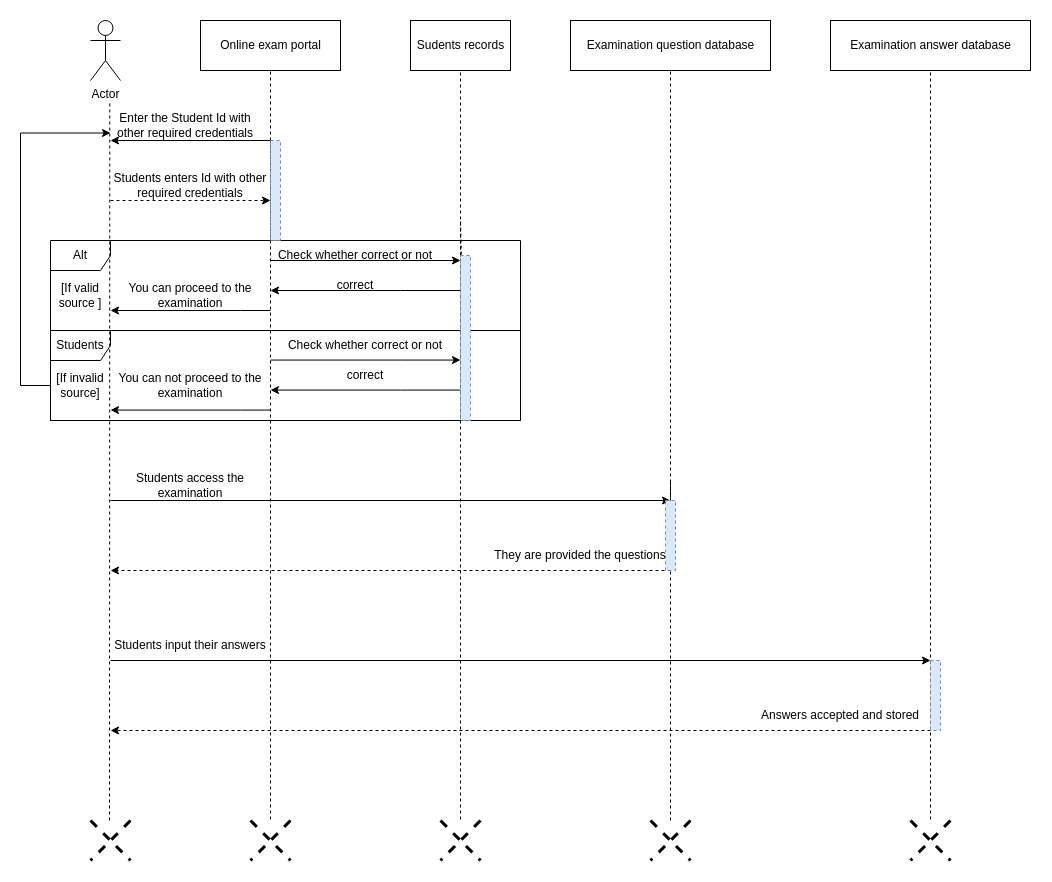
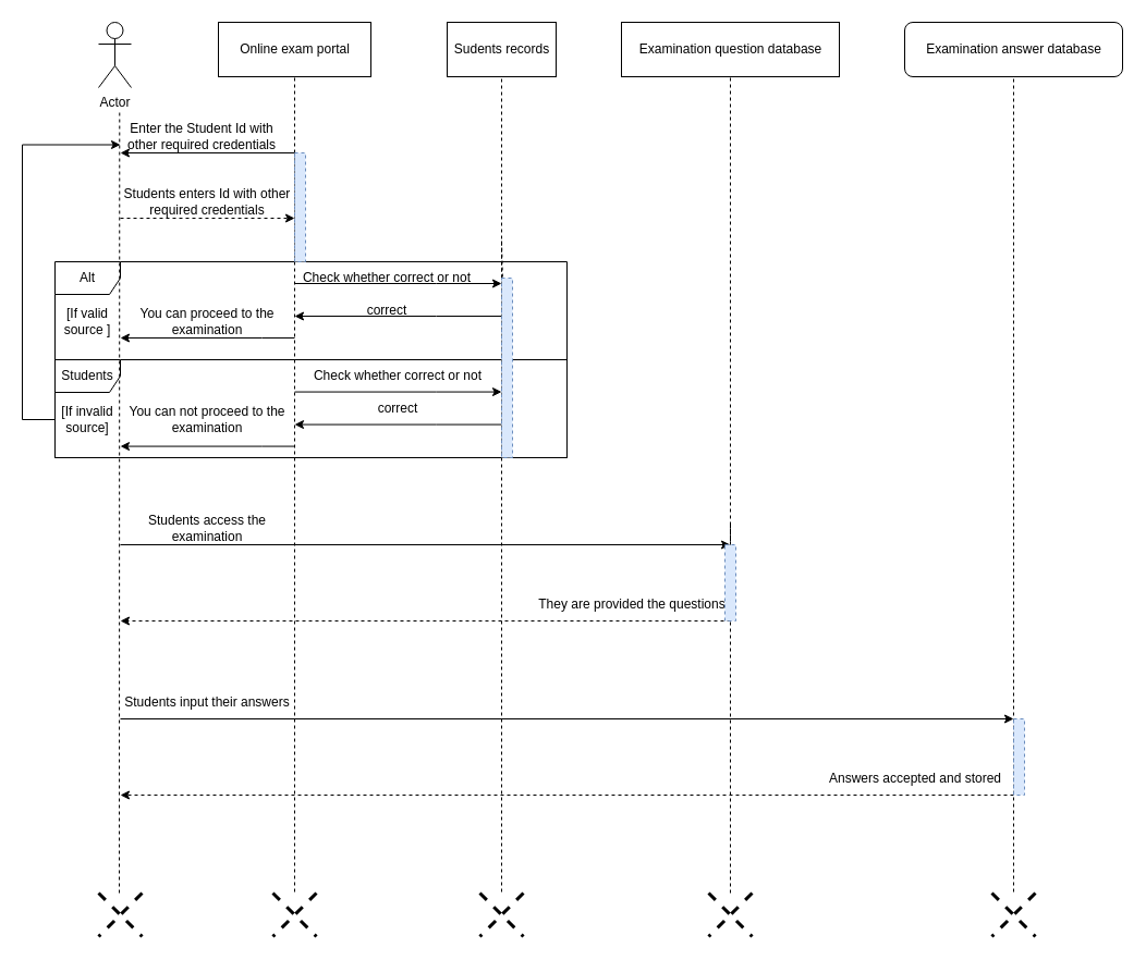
  <mxCell id="0" />
  <mxCell id="1" parent="0" />
  <mxCell id="2" value="Alt" style="shape=umlFrame;whiteSpace=wrap;html=1;movable=1;resizable=1;rotatable=1;deletable=1;editable=1;connectable=1;" parent="1" vertex="1"><mxGeometry y="240" width="470" height="180" as="geometry" x="50" /></mxCell>
  <mxCell id="3" value="Students" style="shape=umlFrame;whiteSpace=wrap;html=1;movable=1;resizable=1;rotatable=1;deletable=1;editable=1;connectable=1;" vertex="1" parent="1"><mxGeometry y="330" width="470" height="90" as="geometry" x="50" /></mxCell>
  <mxCell id="4" value="Actor" style="shape=umlActor;verticalLabelPosition=bottom;verticalAlign=top;html=1;" parent="1" vertex="1"><mxGeometry x="90" y="20" width="30" height="60" as="geometry" /></mxCell>
  <mxCell id="5" value="Online exam portal" style="html=1;" parent="1" vertex="1"><mxGeometry x="200" y="20" width="140" height="50" as="geometry" /></mxCell>
  <mxCell id="6" value="" style="endArrow=none;dashed=1;html=1;rounded=0;entryX=0.5;entryY=1;entryDx=0;entryDy=0;startArrow=none;" parent="1" source="47" target="5" edge="1"><mxGeometry width="50" height="50" relative="1" as="geometry"><mxPoint x="270" y="819" as="sourcePoint" /><mxPoint x="610" y="180" as="targetPoint" /><Array as="points" /></mxGeometry></mxCell>
  <mxCell id="7" value="Sudents records" style="html=1;" parent="1" vertex="1"><mxGeometry x="410" y="20" width="100" height="50" as="geometry" /></mxCell>
  <mxCell id="8" value="" style="endArrow=none;dashed=1;html=1;rounded=0;entryX=0.5;entryY=1;entryDx=0;entryDy=0;startArrow=none;" parent="1" source="49" target="7" edge="1"><mxGeometry width="50" height="50" relative="1" as="geometry"><mxPoint x="460" y="819" as="sourcePoint" /><mxPoint x="620" y="190" as="targetPoint" /><Array as="points" /></mxGeometry></mxCell>
  <mxCell id="9" value="Examination question database" style="html=1;" parent="1" vertex="1"><mxGeometry x="570" y="20" width="200" height="50" as="geometry" /></mxCell>
  <mxCell id="10" value="" style="endArrow=none;dashed=1;html=1;rounded=0;entryX=0.5;entryY=1;entryDx=0;entryDy=0;startArrow=none;" parent="1" source="51" target="9" edge="1"><mxGeometry width="50" height="50" relative="1" as="geometry"><mxPoint x="670" y="820" as="sourcePoint" /><mxPoint x="1010" y="180" as="targetPoint" /><Array as="points" /></mxGeometry></mxCell>
  <mxCell id="11" value="" style="endArrow=none;dashed=1;html=1;rounded=0;entryX=0.5;entryY=1;entryDx=0;entryDy=0;" parent="1" edge="1"><mxGeometry width="50" height="50" relative="1" as="geometry"><mxPoint x="109" y="820" as="sourcePoint" /><mxPoint x="109.29" y="100" as="targetPoint" /></mxGeometry></mxCell>
  <mxCell id="12" value="" style="endArrow=classic;html=1;rounded=0;" parent="1" edge="1"><mxGeometry width="50" height="50" relative="1" as="geometry"><mxPoint x="270" y="140" as="sourcePoint" /><mxPoint x="110" y="140" as="targetPoint" /></mxGeometry></mxCell>
  <mxCell id="13" value="" style="endArrow=classic;html=1;rounded=0;dashed=1;" parent="1" edge="1"><mxGeometry width="50" height="50" relative="1" as="geometry"><mxPoint x="110" y="200" as="sourcePoint" /><mxPoint x="270" y="200" as="targetPoint" /></mxGeometry></mxCell>
  <mxCell id="14" value="[If valid source ]" style="text;html=1;strokeColor=none;fillColor=none;align=center;verticalAlign=middle;whiteSpace=wrap;rounded=0;" parent="1" vertex="1"><mxGeometry y="280" width="60" height="30" as="geometry" x="50" /></mxCell>
  <mxCell id="15" style="edgeStyle=orthogonalEdgeStyle;rounded=0;orthogonalLoop=1;jettySize=auto;html=1;entryX=0;entryY=0.75;entryDx=0;entryDy=0;" edge="1" parent="1" source="16" target="23"><mxGeometry relative="1" as="geometry"><mxPoint x="0" y="140" as="targetPoint" /><Array as="points"><mxPoint x="20" y="385" /><mxPoint x="20" y="132" /></Array></mxGeometry></mxCell>
  <mxCell id="16" value="[If invalid source]" style="text;html=1;strokeColor=none;fillColor=none;align=center;verticalAlign=middle;whiteSpace=wrap;rounded=0;" parent="1" vertex="1"><mxGeometry y="370" width="60" height="30" as="geometry" x="50" /></mxCell>
  <mxCell id="17" value="" style="endArrow=classic;html=1;rounded=0;" parent="1" edge="1"><mxGeometry width="50" height="50" relative="1" as="geometry"><mxPoint x="270" y="260" as="sourcePoint" /><mxPoint x="460" y="260" as="targetPoint" /><Array as="points"><mxPoint x="400" y="260" /></Array></mxGeometry></mxCell>
  <mxCell id="18" value="" style="endArrow=classic;html=1;rounded=0;" parent="1" edge="1"><mxGeometry width="50" height="50" relative="1" as="geometry"><mxPoint x="460" y="290" as="sourcePoint" /><mxPoint x="270" y="290" as="targetPoint" /><Array as="points"><mxPoint x="400" y="290" /></Array></mxGeometry></mxCell>
  <mxCell id="19" value="" style="endArrow=classic;html=1;rounded=0;" parent="1" edge="1"><mxGeometry width="50" height="50" relative="1" as="geometry"><mxPoint x="270" y="310" as="sourcePoint" /><mxPoint x="110" y="310" as="targetPoint" /><Array as="points"><mxPoint x="240" y="310" /></Array></mxGeometry></mxCell>
  <mxCell id="20" value="" style="endArrow=classic;html=1;rounded=0;" parent="1" edge="1"><mxGeometry width="50" height="50" relative="1" as="geometry"><mxPoint x="270" y="359.57" as="sourcePoint" /><mxPoint x="460" y="359.57" as="targetPoint" /><Array as="points"><mxPoint x="400" y="359.57" /></Array></mxGeometry></mxCell>
  <mxCell id="21" value="" style="endArrow=classic;html=1;rounded=0;" parent="1" edge="1"><mxGeometry width="50" height="50" relative="1" as="geometry"><mxPoint x="460" y="389.57" as="sourcePoint" /><mxPoint x="270" y="389.57" as="targetPoint" /><Array as="points"><mxPoint x="400" y="389.57" /></Array></mxGeometry></mxCell>
  <mxCell id="22" value="" style="endArrow=classic;html=1;rounded=0;" parent="1" edge="1"><mxGeometry width="50" height="50" relative="1" as="geometry"><mxPoint x="270" y="409.57" as="sourcePoint" /><mxPoint x="110" y="409.57" as="targetPoint" /><Array as="points"><mxPoint x="240" y="409.57" /></Array></mxGeometry></mxCell>
  <mxCell id="23" value="Enter the Student Id with other required credentials" style="text;html=1;strokeColor=none;fillColor=none;align=center;verticalAlign=middle;whiteSpace=wrap;rounded=0;" parent="1" vertex="1"><mxGeometry x="110" y="110" width="150" height="30" as="geometry" /></mxCell>
  <mxCell id="24" value="Students enters Id with other required credentials" style="text;html=1;strokeColor=none;fillColor=none;align=center;verticalAlign=middle;whiteSpace=wrap;rounded=0;" parent="1" vertex="1"><mxGeometry x="110" y="170" width="160" height="30" as="geometry" /></mxCell>
  <mxCell id="25" value="Check whether correct or not" style="text;html=1;strokeColor=none;fillColor=none;align=center;verticalAlign=middle;whiteSpace=wrap;rounded=0;" parent="1" vertex="1"><mxGeometry x="260" y="240" width="190" height="30" as="geometry" /></mxCell>
  <mxCell id="26" value="correct" style="text;html=1;strokeColor=none;fillColor=none;align=center;verticalAlign=middle;whiteSpace=wrap;rounded=0;" parent="1" vertex="1"><mxGeometry x="260" y="270" width="190" height="30" as="geometry" /></mxCell>
  <mxCell id="27" value="You can proceed to the examination" style="text;html=1;strokeColor=none;fillColor=none;align=center;verticalAlign=middle;whiteSpace=wrap;rounded=0;" parent="1" vertex="1"><mxGeometry x="110" y="270" width="160" height="50" as="geometry" /></mxCell>
  <mxCell id="28" value="You can not proceed to the examination" style="text;html=1;strokeColor=none;fillColor=none;align=center;verticalAlign=middle;whiteSpace=wrap;rounded=0;" parent="1" vertex="1"><mxGeometry x="110" y="360" width="160" height="50" as="geometry" /></mxCell>
  <mxCell id="29" value="Check whether correct or not" style="text;html=1;strokeColor=none;fillColor=none;align=center;verticalAlign=middle;whiteSpace=wrap;rounded=0;" parent="1" vertex="1"><mxGeometry x="270" y="330" width="190" height="30" as="geometry" /></mxCell>
  <mxCell id="30" value="correct" style="text;html=1;strokeColor=none;fillColor=none;align=center;verticalAlign=middle;whiteSpace=wrap;rounded=0;" parent="1" vertex="1"><mxGeometry x="270" y="360" width="190" height="30" as="geometry" /></mxCell>
  <mxCell id="31" value="" style="endArrow=classic;html=1;rounded=0;" parent="1" edge="1"><mxGeometry width="50" height="50" relative="1" as="geometry"><mxPoint x="110" y="500" as="sourcePoint" /><mxPoint x="670" y="500" as="targetPoint" /></mxGeometry></mxCell>
  <mxCell id="32" value="Students access the examination" style="text;html=1;strokeColor=none;fillColor=none;align=center;verticalAlign=middle;whiteSpace=wrap;rounded=0;" parent="1" vertex="1"><mxGeometry x="110" y="470" width="160" height="30" as="geometry" /></mxCell>
  <mxCell id="33" value="" style="endArrow=classic;html=1;rounded=0;dashed=1;" parent="1" edge="1"><mxGeometry width="50" height="50" relative="1" as="geometry"><mxPoint x="670" y="570" as="sourcePoint" /><mxPoint x="110" y="570" as="targetPoint" /></mxGeometry></mxCell>
  <mxCell id="34" value="They are provided the questions" style="text;html=1;strokeColor=none;fillColor=none;align=center;verticalAlign=middle;whiteSpace=wrap;rounded=0;" parent="1" vertex="1"><mxGeometry x="490" y="540" width="180" height="30" as="geometry" /></mxCell>
  <mxCell id="35" value="" style="endArrow=classic;html=1;rounded=0;" parent="1" edge="1"><mxGeometry width="50" height="50" relative="1" as="geometry"><mxPoint x="110" y="660" as="sourcePoint" /><mxPoint x="930" y="660" as="targetPoint" /></mxGeometry></mxCell>
  <mxCell id="36" value="Students input their answers" style="text;html=1;strokeColor=none;fillColor=none;align=center;verticalAlign=middle;whiteSpace=wrap;rounded=0;" parent="1" vertex="1"><mxGeometry x="110" y="630" width="160" height="30" as="geometry" /></mxCell>
  <mxCell id="37" value="" style="endArrow=classic;html=1;rounded=0;dashed=1;" parent="1" edge="1"><mxGeometry width="50" height="50" relative="1" as="geometry"><mxPoint x="930" y="730" as="sourcePoint" /><mxPoint x="110" y="730" as="targetPoint" /></mxGeometry></mxCell>
  <mxCell id="38" value="Answers accepted and stored" style="text;html=1;strokeColor=none;fillColor=none;align=center;verticalAlign=middle;whiteSpace=wrap;rounded=0;" parent="1" vertex="1"><mxGeometry x="750" y="700" width="180" height="30" as="geometry" /></mxCell>
- <mxCell id="39" value="Examination answer database" style="html=1;" parent="1" vertex="1"><mxGeometry x="830" y="20" width="200" height="50" as="geometry" /></mxCell>
+ <mxCell id="39" value="Examination answer database" style="html=1;rounded=1;" parent="1" vertex="1"><mxGeometry x="830" y="20" width="200" height="50" as="geometry" /></mxCell>
  <mxCell id="40" value="" style="endArrow=none;dashed=1;html=1;rounded=0;entryX=0.5;entryY=1;entryDx=0;entryDy=0;" parent="1" target="39" edge="1"><mxGeometry width="50" height="50" relative="1" as="geometry"><mxPoint x="930" y="819" as="sourcePoint" /><mxPoint x="1270" y="180" as="targetPoint" /><Array as="points"><mxPoint x="930" y="480" /></Array></mxGeometry></mxCell>
  <mxCell id="41" value="" style="shape=umlDestroy;whiteSpace=wrap;html=1;strokeWidth=3;dashed=1;strokeColor=default;" parent="1" vertex="1"><mxGeometry x="90" y="820" width="40" height="40" as="geometry" /></mxCell>
  <mxCell id="42" value="" style="shape=umlDestroy;whiteSpace=wrap;html=1;strokeWidth=3;dashed=1;strokeColor=default;" parent="1" vertex="1"><mxGeometry x="250" y="820" width="40" height="40" as="geometry" /></mxCell>
  <mxCell id="43" value="" style="shape=umlDestroy;whiteSpace=wrap;html=1;strokeWidth=3;dashed=1;strokeColor=default;" parent="1" vertex="1"><mxGeometry x="440" y="820" width="40" height="40" as="geometry" /></mxCell>
  <mxCell id="44" value="" style="shape=umlDestroy;whiteSpace=wrap;html=1;strokeWidth=3;dashed=1;strokeColor=default;" parent="1" vertex="1"><mxGeometry x="650" y="820" width="40" height="40" as="geometry" /></mxCell>
  <mxCell id="45" value="" style="shape=umlDestroy;whiteSpace=wrap;html=1;strokeWidth=3;dashed=1;strokeColor=default;" parent="1" vertex="1"><mxGeometry x="910" y="820" width="40" height="40" as="geometry" /></mxCell>
  <mxCell id="46" value="" style="endArrow=none;dashed=1;html=1;rounded=0;entryX=0.5;entryY=1;entryDx=0;entryDy=0;" parent="1" target="47" edge="1"><mxGeometry width="50" height="50" relative="1" as="geometry"><mxPoint x="270" y="819" as="sourcePoint" /><mxPoint x="270" y="70" as="targetPoint" /><Array as="points"><mxPoint x="270" y="140" /></Array></mxGeometry></mxCell>
  <mxCell id="47" value="" style="html=1;points=[];perimeter=orthogonalPerimeter;dashed=1;strokeColor=#6c8ebf;fillColor=#dae8fc;" parent="1" vertex="1"><mxGeometry x="270" y="140" width="10" height="100" as="geometry" /></mxCell>
  <mxCell id="48" value="" style="endArrow=none;dashed=1;html=1;rounded=0;entryX=0.5;entryY=1;entryDx=0;entryDy=0;" parent="1" target="49" edge="1"><mxGeometry width="50" height="50" relative="1" as="geometry"><mxPoint x="460" y="819" as="sourcePoint" /><mxPoint x="460" y="70" as="targetPoint" /><Array as="points"><mxPoint x="460" y="220" /></Array></mxGeometry></mxCell>
  <mxCell id="49" value="" style="html=1;points=[];perimeter=orthogonalPerimeter;dashed=1;strokeColor=#6c8ebf;fillColor=#dae8fc;" parent="1" vertex="1"><mxGeometry x="460" y="255" width="10" height="165" as="geometry" /></mxCell>
  <mxCell id="50" value="" style="endArrow=none;dashed=1;html=1;rounded=0;entryX=0.5;entryY=1;entryDx=0;entryDy=0;" parent="1" target="51" edge="1"><mxGeometry width="50" height="50" relative="1" as="geometry"><mxPoint x="670" y="820" as="sourcePoint" /><mxPoint x="670" y="70" as="targetPoint" /><Array as="points"><mxPoint x="670" y="480" /></Array></mxGeometry></mxCell>
  <mxCell id="51" value="" style="html=1;points=[];perimeter=orthogonalPerimeter;dashed=1;strokeColor=#6c8ebf;fillColor=#dae8fc;" parent="1" vertex="1"><mxGeometry x="665" y="500" width="10" height="70" as="geometry" /></mxCell>
  <mxCell id="52" value="" style="html=1;points=[];perimeter=orthogonalPerimeter;dashed=1;strokeColor=#6c8ebf;fillColor=#dae8fc;" parent="1" vertex="1"><mxGeometry x="930" y="660" width="10" height="70" as="geometry" /></mxCell>
